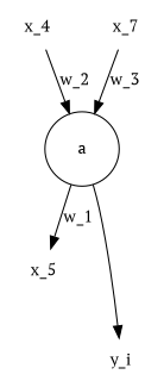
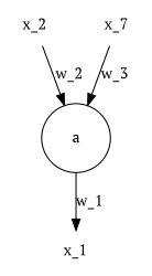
  digraph {
    fontname="PT Serif"
    rankdir=TB
    node [fontname="PT Serif" shape=plaintext]
    edge [fontname="PT Serif"]
    a [margin=0.2 shape=circle texlbl="$\sum_{i=1}^{n} x_i w_i $"]
-   x_1 [label=x_5]
-   y_i
-   x_2 [label=x_4]
+   x_1
+   x_2
    n5 [label=x_7]
    a -> x_1 [label=w_1]
-   a -> y_i [label=" " minlen=2 texlbl="$f \left( \sum_{i=1}^{n} x_i w_i \right) $"]
    x_2 -> a [label=w_2]
    n5 -> a [label=w_3]
  }
